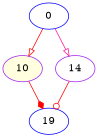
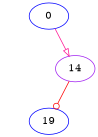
  strict digraph {
    node [color=blue fillcolor=white style=filled]
    edge [arrowhead=onormal color=red]
    0 [entry=true]
-   10 [color=purple fillcolor=lightyellow]
    n3 [color=purple label=14]
    n4 [label=19]
-   0 -> 10 [cond=true]
    0 -> n3 [color=deeppink cond=false]
-   10 -> n4 [arrowhead=diamond]
    n3 -> n4 [arrowhead=odot]
  }
